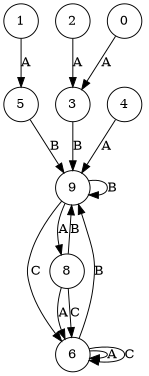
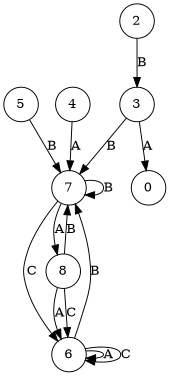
  digraph {
    node [shape=circle]
    0
    3
-   7 [label=9]
+   7
    6
    8
-   1
    5
    2
    4
-   0 -> 3 [label=A]
+   3 -> 0 [label=A]
    3 -> 7 [label=B]
    7 -> 7 [label=B]
    7 -> 6 [label=C]
    7 -> 8 [label=A]
    6 -> 7 [label=B]
    6 -> 6 [label=A]
    6 -> 6 [label=C]
    8 -> 7 [label=B]
    8 -> 6 [label=A]
    8 -> 6 [label=C]
-   1 -> 5 [label=A]
    5 -> 7 [label=B]
-   2 -> 3 [label=A]
+   2 -> 3 [label=B]
    4 -> 7 [label=A]
  }
